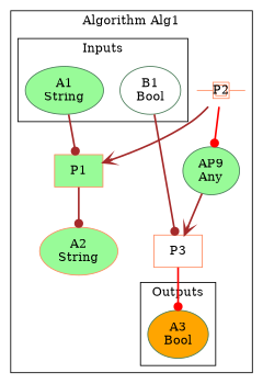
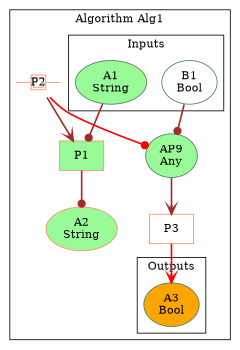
  digraph {
    compound=true
    fontname="DejaVu Serif"
    node [color="#4a7c59" fillcolor=palegreen fontname="DejaVu Serif" shape=ellipse style=filled]
    edge [arrowhead=dot color=brown fontname="DejaVu Serif" style=bold]
    n1 [label="A1\nString"]
    n2 [fillcolor=white label="B1\nBool"]
    n3 [fillcolor=orange label="A3\nBool"]
    n4 [color="#ff8c61" label="A2\nString"]
    n5 [color="#ff8c61" label=P1 shape=rectangle]
    n6 [color="#ff8c61" fillcolor=white label=P2 shape=insulator]
    n7 [label="AP9\nAny"]
    n8 [color="#ff8c61" fillcolor=white label=P3 shape=rectangle]
    subgraph cluster_1 {
      label="Algorithm Alg1"
      n4
      n5
      n6
      n7
      n8
      subgraph cluster_2 {
        label=Inputs
        n1
        n2
      }
      subgraph cluster_3 {
        label=Outputs
        n3
      }
    }
    n1 -> n5
-   n2 -> n8
+   n2 -> n7
    n5 -> n4
    n6 -> n5 [arrowhead=vee]
    n6 -> n7 [color=red]
    n7 -> n8 [arrowhead=vee]
-   n8 -> n3 [color=red]
+   n8 -> n3 [arrowhead=vee color=red]
  }
